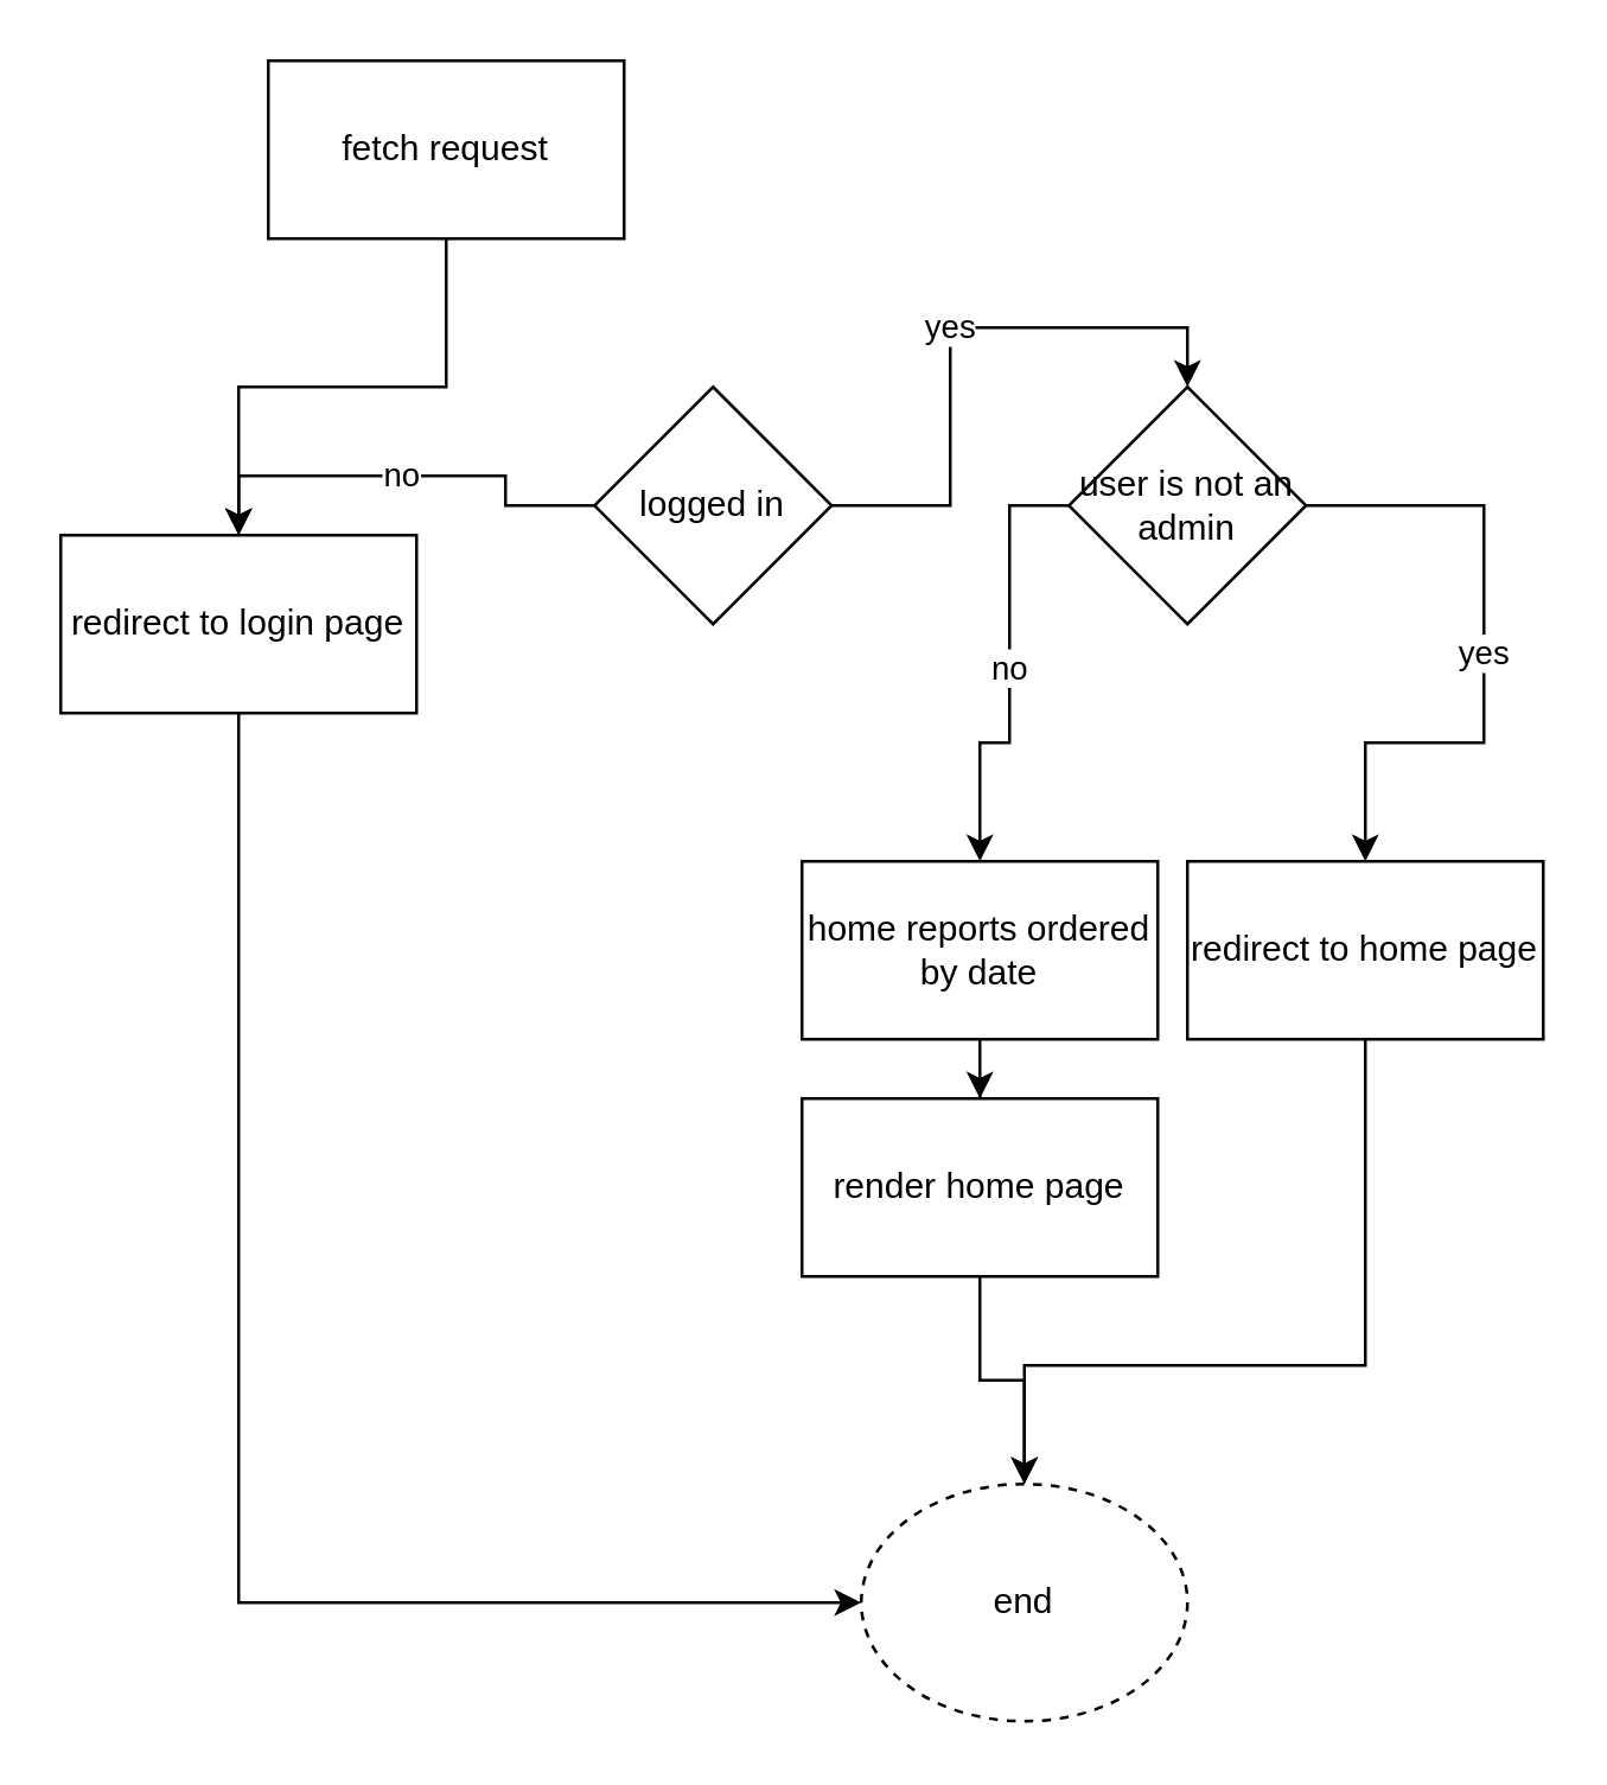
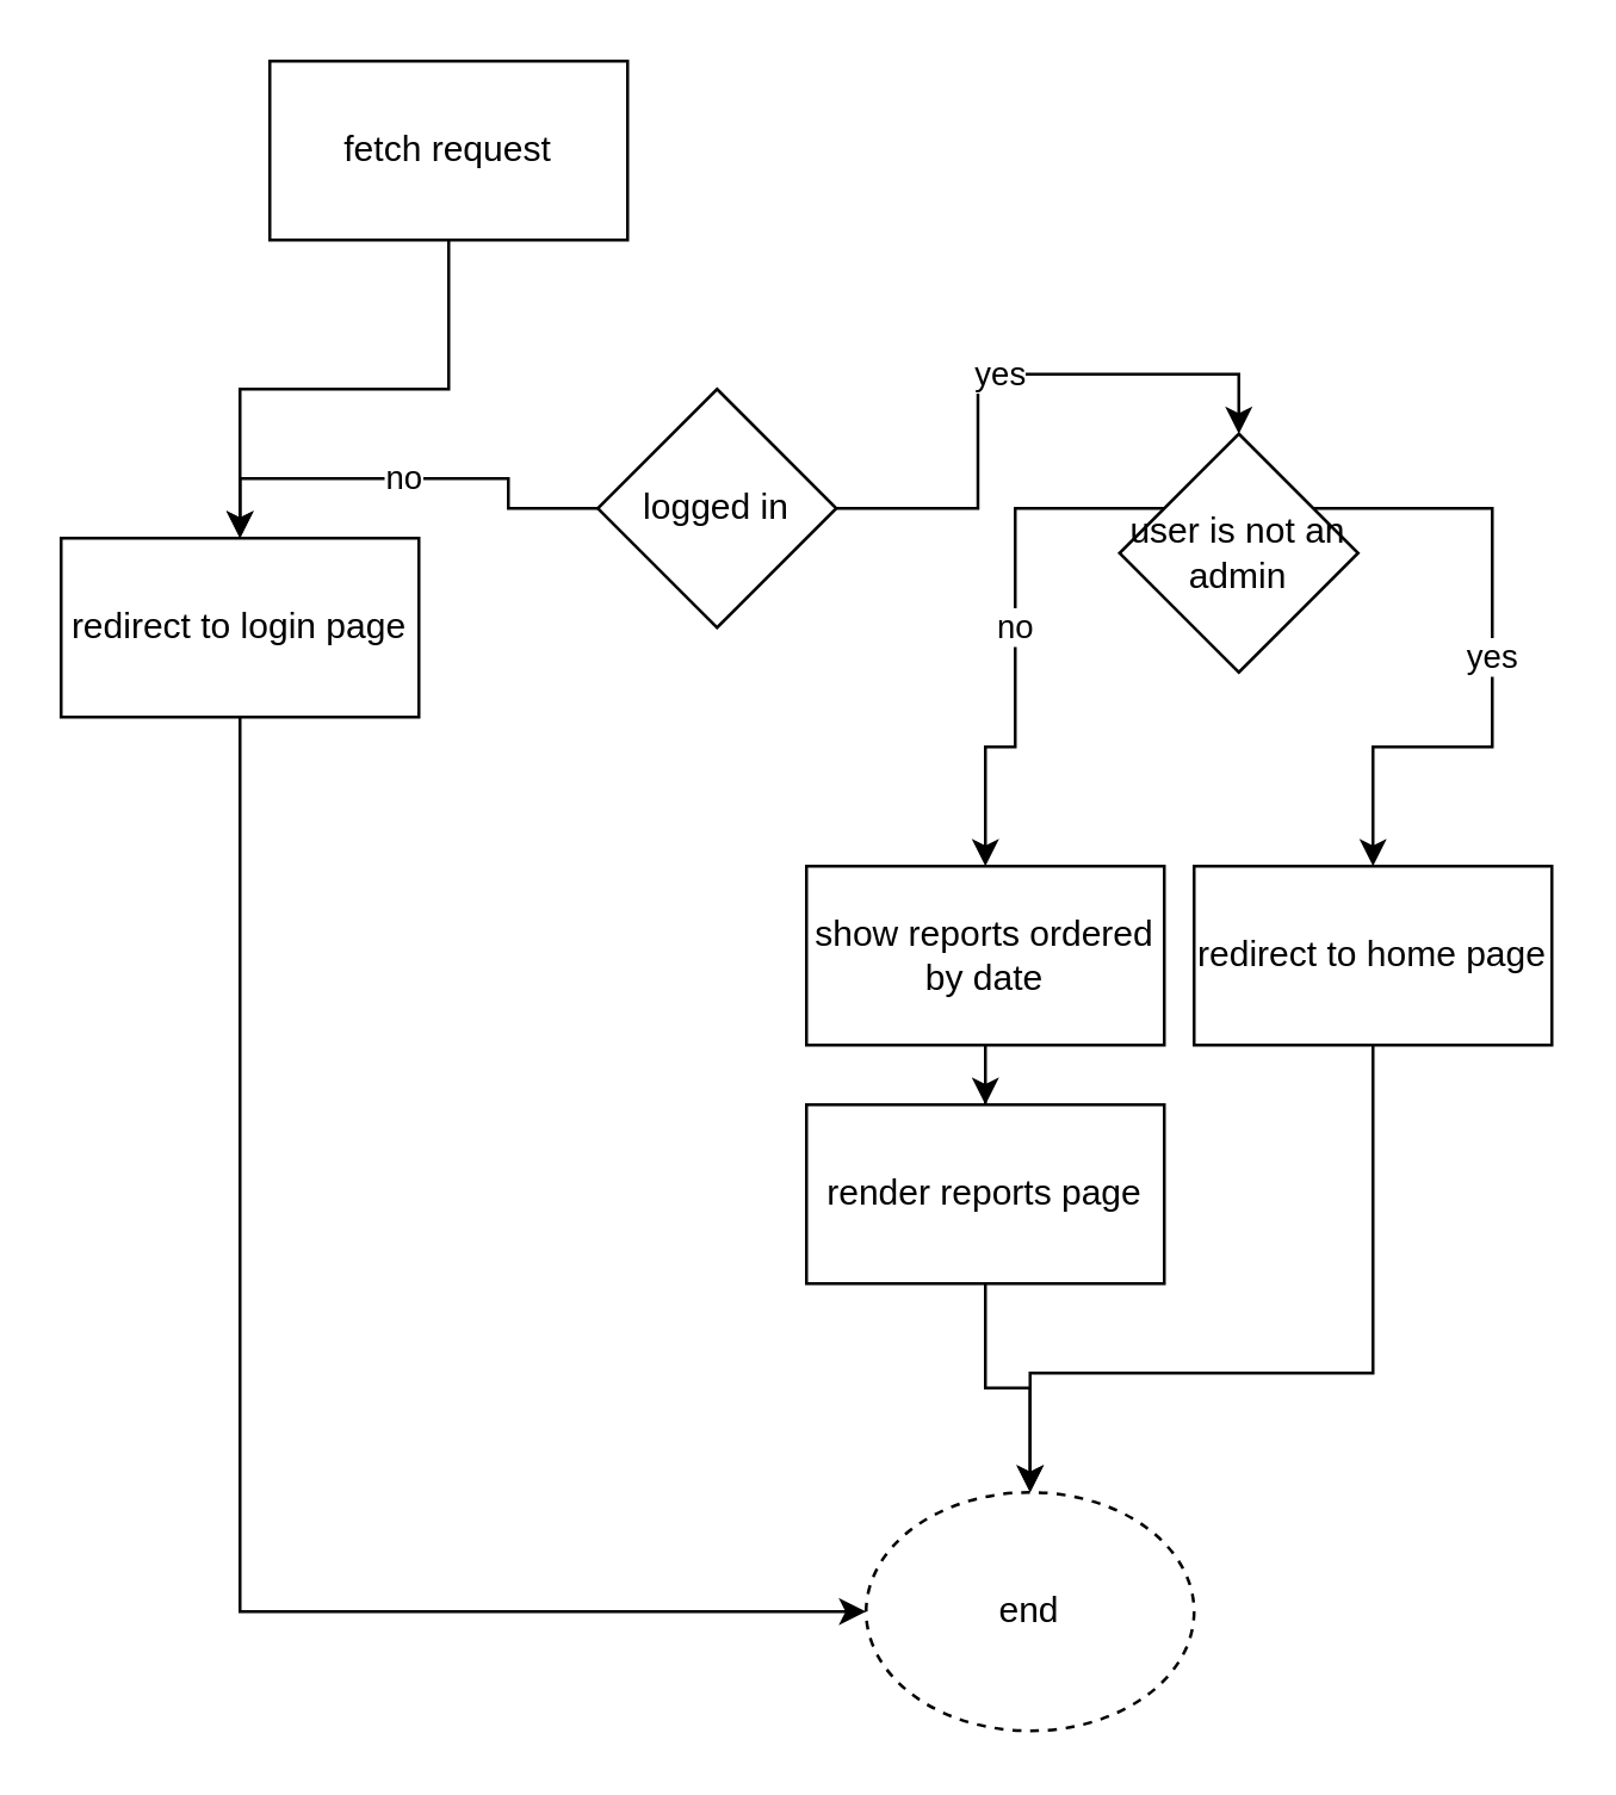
  <mxCell id="0" />
  <mxCell id="1" parent="0" />
  <mxCell id="2" value="" style="edgeStyle=orthogonalEdgeStyle;rounded=0;orthogonalLoop=1;jettySize=auto;html=1;" edge="1" parent="1" source="3" target="18"><mxGeometry relative="1" as="geometry" /></mxCell>
  <mxCell id="3" value="fetch request" style="rounded=0;whiteSpace=wrap;html=1;" vertex="1" parent="1"><mxGeometry x="90" y="20" width="120" height="60" as="geometry" /></mxCell>
  <mxCell id="4" value="yes" style="edgeStyle=orthogonalEdgeStyle;rounded=0;orthogonalLoop=1;jettySize=auto;html=1;entryX=0.5;entryY=0;entryDx=0;entryDy=0;" edge="1" parent="1" source="6" target="9"><mxGeometry relative="1" as="geometry" /></mxCell>
  <mxCell id="5" value="no" style="edgeStyle=orthogonalEdgeStyle;rounded=0;orthogonalLoop=1;jettySize=auto;html=1;entryX=0.5;entryY=0;entryDx=0;entryDy=0;" edge="1" parent="1" source="6" target="18"><mxGeometry relative="1" as="geometry" /></mxCell>
  <mxCell id="6" value="logged in" style="rhombus;whiteSpace=wrap;html=1;rounded=0;" vertex="1" parent="1"><mxGeometry x="200" y="130" width="80" height="80" as="geometry" /></mxCell>
  <mxCell id="7" value="yes" style="edgeStyle=orthogonalEdgeStyle;rounded=0;orthogonalLoop=1;jettySize=auto;html=1;" edge="1" parent="1" source="9" target="11"><mxGeometry relative="1" as="geometry"><mxPoint x="460" y="320" as="targetPoint" /><Array as="points"><mxPoint x="500" y="170" /><mxPoint x="500" y="250" /><mxPoint x="460" y="250" /></Array></mxGeometry></mxCell>
  <mxCell id="8" value="no" style="edgeStyle=orthogonalEdgeStyle;rounded=0;orthogonalLoop=1;jettySize=auto;html=1;" edge="1" parent="1" source="9" target="13"><mxGeometry relative="1" as="geometry"><mxPoint x="330" y="320" as="targetPoint" /><Array as="points"><mxPoint x="340" y="170" /><mxPoint x="340" y="250" /><mxPoint x="330" y="250" /></Array></mxGeometry></mxCell>
- <mxCell id="9" value="user is not an admin" style="rhombus;whiteSpace=wrap;html=1;rounded=0;" vertex="1" parent="1"><mxGeometry x="360" y="130" width="80" height="80" as="geometry" /></mxCell>
+ <mxCell id="9" value="user is not an admin" style="rhombus;whiteSpace=wrap;html=1;rounded=0;" vertex="1" parent="1"><mxGeometry x="375" y="145" width="80" height="80" as="geometry" /></mxCell>
  <mxCell id="10" style="edgeStyle=orthogonalEdgeStyle;rounded=0;orthogonalLoop=1;jettySize=auto;html=1;entryX=0.5;entryY=0;entryDx=0;entryDy=0;" edge="1" parent="1" source="11" target="16"><mxGeometry relative="1" as="geometry"><Array as="points"><mxPoint x="460" y="460" /><mxPoint x="345" y="460" /></Array></mxGeometry></mxCell>
  <mxCell id="11" value="redirect to home page" style="rounded=0;whiteSpace=wrap;html=1;" vertex="1" parent="1"><mxGeometry x="400" y="290" width="120" height="60" as="geometry" /></mxCell>
  <mxCell id="12" value="" style="edgeStyle=orthogonalEdgeStyle;rounded=0;orthogonalLoop=1;jettySize=auto;html=1;" edge="1" parent="1" source="13" target="15"><mxGeometry relative="1" as="geometry" /></mxCell>
- <mxCell id="13" value="home reports ordered by date" style="rounded=0;whiteSpace=wrap;html=1;" vertex="1" parent="1"><mxGeometry x="270" y="290" width="120" height="60" as="geometry" /></mxCell>
+ <mxCell id="13" value="show reports ordered by date" style="rounded=0;whiteSpace=wrap;html=1;" vertex="1" parent="1"><mxGeometry x="270" y="290" width="120" height="60" as="geometry" /></mxCell>
  <mxCell id="14" value="" style="edgeStyle=orthogonalEdgeStyle;rounded=0;orthogonalLoop=1;jettySize=auto;html=1;" edge="1" parent="1" source="15" target="16"><mxGeometry relative="1" as="geometry" /></mxCell>
- <mxCell id="15" value="render home page" style="whiteSpace=wrap;html=1;rounded=0;" vertex="1" parent="1"><mxGeometry x="270" y="370" width="120" height="60" as="geometry" /></mxCell>
+ <mxCell id="15" value="render reports page" style="whiteSpace=wrap;html=1;rounded=0;" vertex="1" parent="1"><mxGeometry x="270" y="370" width="120" height="60" as="geometry" /></mxCell>
  <mxCell id="16" value="end" style="ellipse;whiteSpace=wrap;html=1;rounded=0;dashed=1;" vertex="1" parent="1"><mxGeometry x="290" y="500" width="110" height="80" as="geometry" /></mxCell>
  <mxCell id="17" style="edgeStyle=orthogonalEdgeStyle;rounded=0;orthogonalLoop=1;jettySize=auto;html=1;" edge="1" parent="1" source="18" target="16"><mxGeometry relative="1" as="geometry"><Array as="points"><mxPoint x="80" y="540" /></Array></mxGeometry></mxCell>
  <mxCell id="18" value="redirect to login page" style="whiteSpace=wrap;html=1;rounded=0;" vertex="1" parent="1"><mxGeometry x="20" y="180" width="120" height="60" as="geometry" /></mxCell>
